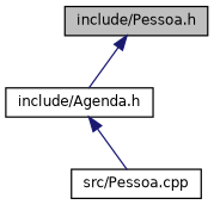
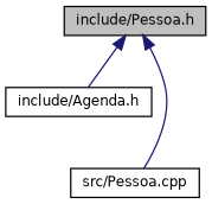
  digraph {
    node [color=black fillcolor=white fontname=Helvetica fontsize=10 shape=record style=filled]
    edge [color=midnightblue dir=back fontname=Helvetica fontsize=10 labelfontname=Helvetica labelfontsize=10 style=solid]
    n1 [fillcolor=grey75 fontcolor=black height=0.2 label="include/Pessoa.h" width=0.4]
    n2 [height=0.2 label="include/Agenda.h" width=0.4]
    n3 [height=0.2 label="src/Pessoa.cpp" width=0.4]
    n1 -> n2
-   n2 -> n3
+   n1 -> n3
  }
